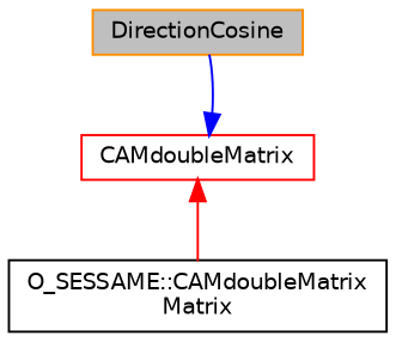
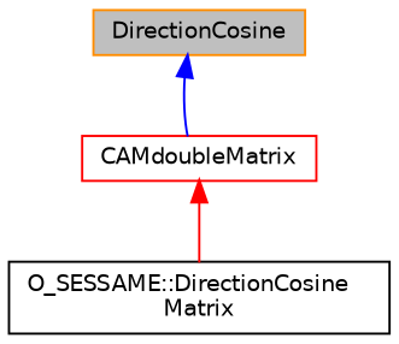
  digraph {
    node [fillcolor=white fontname=Helvetica fontsize=10 shape=record style=filled]
    edge [dir=back fontname=Helvetica fontsize=10 labelfontname=Helvetica labelfontsize=10 style=solid]
    n1 [color=darkorange fillcolor=grey75 fontcolor=black height=0.2 label=DirectionCosine width=0.4]
    n2 [color=red height=0.2 label=CAMdoubleMatrix width=0.4]
-   n3 [color=black height=0.2 label="O_SESSAME::CAMdoubleMatrix\lMatrix" width=0.4]
-   n2 -> n1 [color=blue]
+   n3 [color=black height=0.2 label="O_SESSAME::DirectionCosine\lMatrix" width=0.4]
+   n1 -> n2 [color=blue]
    n2 -> n3 [color=red]
  }
